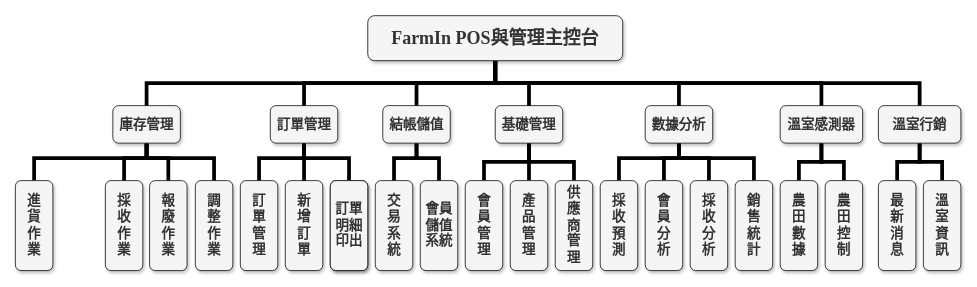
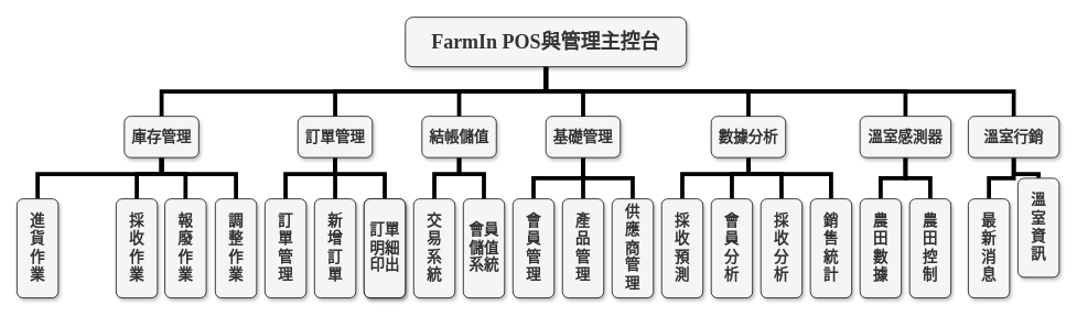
  <mxCell id="0" />
  <mxCell id="1" parent="0" />
  <mxCell id="2" value="訂單管理" style="whiteSpace=wrap;rounded=1;shadow=1;fontStyle=1;fontSize=18;fontFamily=Noto Sans TC;spacingTop=0;spacing=10;fillColor=#f5f5f5;strokeColor=#000000;fontColor=#333333;" parent="1" vertex="1"><mxGeometry x="320" y="240" width="50" height="120" as="geometry" /></mxCell>
  <mxCell id="3" value="會員儲值系統" style="whiteSpace=wrap;rounded=1;shadow=1;fontStyle=1;fontSize=18;fontFamily=Noto Sans TC;spacing=8;fillColor=#f5f5f5;strokeColor=#000000;fontColor=#333333;" parent="1" vertex="1"><mxGeometry x="560" y="240" width="50" height="120" as="geometry" /></mxCell>
  <mxCell id="4" style="edgeStyle=orthogonalEdgeStyle;rounded=0;orthogonalLoop=1;jettySize=auto;html=1;entryX=0.5;entryY=0;entryDx=0;entryDy=0;endArrow=none;endFill=0;strokeWidth=5;" parent="1" source="8" target="47" edge="1"><mxGeometry relative="1" as="geometry"><Array as="points"><mxPoint x="905" y="210" /><mxPoint x="825" y="210" /></Array></mxGeometry></mxCell>
  <mxCell id="5" style="edgeStyle=orthogonalEdgeStyle;rounded=0;orthogonalLoop=1;jettySize=auto;html=1;entryX=0.5;entryY=0;entryDx=0;entryDy=0;endArrow=none;endFill=0;strokeWidth=5;" parent="1" source="8" target="48" edge="1"><mxGeometry relative="1" as="geometry"><Array as="points"><mxPoint x="905" y="210" /><mxPoint x="885" y="210" /></Array></mxGeometry></mxCell>
  <mxCell id="6" style="edgeStyle=orthogonalEdgeStyle;rounded=0;orthogonalLoop=1;jettySize=auto;html=1;entryX=0.5;entryY=0;entryDx=0;entryDy=0;endArrow=none;endFill=0;strokeWidth=5;" parent="1" source="8" target="49" edge="1"><mxGeometry relative="1" as="geometry"><Array as="points"><mxPoint x="905" y="210" /><mxPoint x="945" y="210" /></Array></mxGeometry></mxCell>
  <mxCell id="7" style="edgeStyle=orthogonalEdgeStyle;rounded=0;orthogonalLoop=1;jettySize=auto;html=1;entryX=0.5;entryY=0;entryDx=0;entryDy=0;endArrow=none;endFill=0;strokeWidth=5;" parent="1" source="8" target="50" edge="1"><mxGeometry relative="1" as="geometry"><Array as="points"><mxPoint x="905" y="210" /><mxPoint x="1005" y="210" /></Array></mxGeometry></mxCell>
  <mxCell id="8" value="數據分析" style="whiteSpace=wrap;rounded=1;shadow=1;fontStyle=1;fontSize=18;fontFamily=Noto Sans TC;fillColor=#f5f5f5;strokeColor=#000000;fontColor=#333333;" parent="1" vertex="1"><mxGeometry x="860" y="140" width="90" height="50" as="geometry" /></mxCell>
  <mxCell id="9" value="調整作業" style="whiteSpace=wrap;rounded=1;shadow=1;fontStyle=1;fontSize=18;fontFamily=Noto Sans TC;spacing=10;fillColor=#f5f5f5;strokeColor=#000000;fontColor=#333333;" parent="1" vertex="1"><mxGeometry x="260" y="240" width="50" height="120" as="geometry" /></mxCell>
  <mxCell id="10" value="報廢作業" style="whiteSpace=wrap;rounded=1;shadow=1;fontStyle=1;fontSize=18;fontFamily=Noto Sans TC;spacing=10;fillColor=#f5f5f5;strokeColor=#000000;fontColor=#333333;" parent="1" vertex="1"><mxGeometry x="199" y="240" width="50" height="120" as="geometry" /></mxCell>
  <mxCell id="11" value="採收作業" style="whiteSpace=wrap;rounded=1;shadow=1;fontStyle=1;fontSize=18;fontFamily=Noto Sans TC;spacing=10;fillColor=#f5f5f5;strokeColor=#000000;fontColor=#333333;" parent="1" vertex="1"><mxGeometry x="140" y="240" width="50" height="120" as="geometry" /></mxCell>
  <mxCell id="12" value="交易系統" style="whiteSpace=wrap;rounded=1;shadow=1;fontStyle=1;fontSize=18;fontFamily=Noto Sans TC;spacing=10;fillColor=#f5f5f5;strokeColor=#000000;fontColor=#333333;" parent="1" vertex="1"><mxGeometry x="500" y="240" width="50" height="120" as="geometry" /></mxCell>
  <mxCell id="13" value="新增訂單" style="whiteSpace=wrap;rounded=1;shadow=1;fontStyle=1;fontSize=18;fontFamily=Noto Sans TC;spacing=10;fillColor=#f5f5f5;strokeColor=#000000;fontColor=#333333;" parent="1" vertex="1"><mxGeometry x="380" y="240" width="50" height="120" as="geometry" /></mxCell>
  <mxCell id="14" style="edgeStyle=orthogonalEdgeStyle;rounded=0;orthogonalLoop=1;jettySize=auto;html=1;entryX=0.5;entryY=0;entryDx=0;entryDy=0;strokeColor=#000000;endArrow=none;endFill=0;strokeWidth=5;" parent="1" source="17" target="41" edge="1"><mxGeometry relative="1" as="geometry" /></mxCell>
  <mxCell id="15" style="edgeStyle=orthogonalEdgeStyle;rounded=0;orthogonalLoop=1;jettySize=auto;html=1;entryX=0.5;entryY=0;entryDx=0;entryDy=0;endArrow=none;endFill=0;strokeColor=#000000;strokeWidth=5;" parent="1" source="17" target="42" edge="1"><mxGeometry relative="1" as="geometry" /></mxCell>
  <mxCell id="16" style="edgeStyle=orthogonalEdgeStyle;rounded=0;orthogonalLoop=1;jettySize=auto;html=1;entryX=0.5;entryY=0;entryDx=0;entryDy=0;endArrow=none;endFill=0;strokeColor=#000000;strokeWidth=5;" parent="1" source="17" target="43" edge="1"><mxGeometry relative="1" as="geometry" /></mxCell>
  <mxCell id="17" value="基礎管理" style="whiteSpace=wrap;rounded=1;shadow=1;fontStyle=1;fontSize=18;fontFamily=Noto Sans TC;fillColor=#f5f5f5;strokeColor=#000000;fontColor=#333333;" parent="1" vertex="1"><mxGeometry x="660" y="140" width="90" height="50" as="geometry" /></mxCell>
  <mxCell id="18" value="預訂單印出" style="whiteSpace=wrap;rounded=1;shadow=1;fontStyle=1;fontSize=18;fontFamily=Noto Sans TC;fillColor=#f5f5f5;strokeColor=#000000;fontColor=#333333;" parent="1" vertex="1"><mxGeometry x="440" y="240" width="50" height="120" as="geometry" /></mxCell>
  <mxCell id="19" style="edgeStyle=orthogonalEdgeStyle;rounded=0;orthogonalLoop=1;jettySize=auto;html=1;entryX=0.5;entryY=0;entryDx=0;entryDy=0;endArrow=none;endFill=0;fillColor=#f5f5f5;strokeColor=#000000;strokeWidth=5;" parent="1" source="26" target="31" edge="1"><mxGeometry relative="1" as="geometry"><Array as="points"><mxPoint x="660" y="110" /><mxPoint x="195" y="110" /></Array></mxGeometry></mxCell>
  <mxCell id="20" style="edgeStyle=orthogonalEdgeStyle;rounded=0;orthogonalLoop=1;jettySize=auto;html=1;entryX=0.5;entryY=0;entryDx=0;entryDy=0;endArrow=none;endFill=0;fillColor=#f5f5f5;strokeColor=#000000;strokeWidth=5;" parent="1" source="26" target="38" edge="1"><mxGeometry relative="1" as="geometry"><Array as="points"><mxPoint x="660" y="110" /><mxPoint x="405" y="110" /></Array></mxGeometry></mxCell>
  <mxCell id="21" style="edgeStyle=orthogonalEdgeStyle;rounded=0;orthogonalLoop=1;jettySize=auto;html=1;entryX=0.5;entryY=0;entryDx=0;entryDy=0;endArrow=none;endFill=0;fillColor=#f5f5f5;strokeColor=#000000;strokeWidth=5;" parent="1" source="26" target="34" edge="1"><mxGeometry relative="1" as="geometry" /></mxCell>
  <mxCell id="22" style="edgeStyle=orthogonalEdgeStyle;rounded=0;orthogonalLoop=1;jettySize=auto;html=1;entryX=0.5;entryY=0;entryDx=0;entryDy=0;endArrow=none;endFill=0;fillColor=#f5f5f5;strokeColor=#000000;strokeWidth=5;" parent="1" source="26" target="17" edge="1"><mxGeometry relative="1" as="geometry"><Array as="points"><mxPoint x="660" y="110" /><mxPoint x="705" y="110" /></Array></mxGeometry></mxCell>
  <mxCell id="23" style="edgeStyle=orthogonalEdgeStyle;rounded=0;orthogonalLoop=1;jettySize=auto;html=1;endArrow=none;endFill=0;fillColor=#f5f5f5;strokeColor=#000000;strokeWidth=5;entryX=0.5;entryY=0;entryDx=0;entryDy=0;" parent="1" source="26" target="8" edge="1"><mxGeometry relative="1" as="geometry"><Array as="points"><mxPoint x="660" y="110" /><mxPoint x="905" y="110" /></Array><mxPoint x="895" y="130" as="targetPoint" /></mxGeometry></mxCell>
  <mxCell id="24" style="edgeStyle=orthogonalEdgeStyle;rounded=0;orthogonalLoop=1;jettySize=auto;html=1;entryX=0.5;entryY=0;entryDx=0;entryDy=0;endArrow=none;endFill=0;strokeWidth=5;" parent="1" source="26" target="46" edge="1"><mxGeometry relative="1" as="geometry"><Array as="points"><mxPoint x="660" y="110" /><mxPoint x="1095" y="110" /></Array></mxGeometry></mxCell>
  <mxCell id="25" style="edgeStyle=orthogonalEdgeStyle;rounded=0;orthogonalLoop=1;jettySize=auto;html=1;entryX=0.5;entryY=0;entryDx=0;entryDy=0;strokeWidth=5;endArrow=none;endFill=0;" edge="1" parent="1" source="26" target="55"><mxGeometry relative="1" as="geometry"><Array as="points"><mxPoint x="660" y="110" /><mxPoint x="1226" y="110" /></Array></mxGeometry></mxCell>
  <mxCell id="26" value="FarmIn POS與管理主控台" style="whiteSpace=wrap;rounded=1;shadow=1;fontStyle=1;fontSize=24;fontFamily=Noto Sans TC;fillColor=#f5f5f5;strokeColor=#000000;fontColor=#333333;" parent="1" vertex="1"><mxGeometry x="490" y="20" width="340" height="60" as="geometry" /></mxCell>
  <mxCell id="27" style="edgeStyle=orthogonalEdgeStyle;rounded=0;orthogonalLoop=1;jettySize=auto;html=1;entryX=0.5;entryY=0;entryDx=0;entryDy=0;endArrow=none;endFill=0;fillColor=#f5f5f5;strokeColor=#000000;strokeWidth=5;" parent="1" source="31" target="40" edge="1"><mxGeometry relative="1" as="geometry"><mxPoint x="105" y="240" as="targetPoint" /><Array as="points"><mxPoint x="195" y="210" /><mxPoint x="45" y="210" /></Array></mxGeometry></mxCell>
  <mxCell id="28" style="edgeStyle=orthogonalEdgeStyle;rounded=0;orthogonalLoop=1;jettySize=auto;html=1;entryX=0.5;entryY=0;entryDx=0;entryDy=0;endArrow=none;endFill=0;fillColor=#f5f5f5;strokeColor=#000000;strokeWidth=5;" parent="1" source="31" target="11" edge="1"><mxGeometry relative="1" as="geometry"><Array as="points"><mxPoint x="195" y="210" /><mxPoint x="165" y="210" /></Array></mxGeometry></mxCell>
  <mxCell id="29" style="edgeStyle=orthogonalEdgeStyle;rounded=0;orthogonalLoop=1;jettySize=auto;html=1;entryX=0.5;entryY=0;entryDx=0;entryDy=0;exitX=0.5;exitY=1;exitDx=0;exitDy=0;endArrow=none;endFill=0;fillColor=#f5f5f5;strokeColor=#000000;strokeWidth=5;" parent="1" source="31" target="10" edge="1"><mxGeometry relative="1" as="geometry"><mxPoint x="180" y="200" as="sourcePoint" /><Array as="points"><mxPoint x="195" y="210" /><mxPoint x="224" y="210" /></Array></mxGeometry></mxCell>
  <mxCell id="30" style="edgeStyle=orthogonalEdgeStyle;rounded=0;orthogonalLoop=1;jettySize=auto;html=1;entryX=0.5;entryY=0;entryDx=0;entryDy=0;endArrow=none;endFill=0;fillColor=#f5f5f5;strokeColor=#000000;strokeWidth=5;" parent="1" source="31" target="9" edge="1"><mxGeometry relative="1" as="geometry"><Array as="points"><mxPoint x="195" y="210" /><mxPoint x="285" y="210" /></Array></mxGeometry></mxCell>
  <mxCell id="31" value="庫存管理" style="whiteSpace=wrap;rounded=1;fillColor=#f5f5f5;strokeColor=#000000;shadow=1;fontStyle=1;fontSize=18;fontFamily=Noto Sans TC;fontColor=#333333;" parent="1" vertex="1"><mxGeometry x="150" y="140" width="90" height="50" as="geometry" /></mxCell>
  <mxCell id="32" style="edgeStyle=orthogonalEdgeStyle;rounded=0;orthogonalLoop=1;jettySize=auto;html=1;entryX=0.5;entryY=0;entryDx=0;entryDy=0;endArrow=none;endFill=0;fillColor=#f5f5f5;strokeColor=#000000;strokeWidth=5;" parent="1" source="34" target="12" edge="1"><mxGeometry relative="1" as="geometry"><Array as="points"><mxPoint x="555" y="210" /><mxPoint x="525" y="210" /></Array></mxGeometry></mxCell>
  <mxCell id="33" style="edgeStyle=orthogonalEdgeStyle;rounded=0;orthogonalLoop=1;jettySize=auto;html=1;entryX=0.5;entryY=0;entryDx=0;entryDy=0;endArrow=none;endFill=0;fillColor=#f5f5f5;strokeColor=#000000;strokeWidth=5;" parent="1" source="34" target="3" edge="1"><mxGeometry relative="1" as="geometry"><Array as="points"><mxPoint x="555" y="210" /><mxPoint x="585" y="210" /></Array></mxGeometry></mxCell>
  <mxCell id="34" value="結帳儲值" style="whiteSpace=wrap;rounded=1;fillColor=#f5f5f5;strokeColor=#000000;shadow=1;fontStyle=1;fontSize=18;fontFamily=Noto Sans TC;fontColor=#333333;" parent="1" vertex="1"><mxGeometry x="510" y="140" width="90" height="50" as="geometry" /></mxCell>
  <mxCell id="35" style="edgeStyle=orthogonalEdgeStyle;rounded=0;orthogonalLoop=1;jettySize=auto;html=1;entryX=0.5;entryY=0;entryDx=0;entryDy=0;endArrow=none;endFill=0;fillColor=#f5f5f5;strokeColor=#000000;strokeWidth=5;" parent="1" source="38" target="2" edge="1"><mxGeometry relative="1" as="geometry"><Array as="points"><mxPoint x="405" y="210" /><mxPoint x="345" y="210" /></Array></mxGeometry></mxCell>
  <mxCell id="36" style="edgeStyle=orthogonalEdgeStyle;rounded=0;orthogonalLoop=1;jettySize=auto;html=1;entryX=0.5;entryY=0;entryDx=0;entryDy=0;endArrow=none;endFill=0;fillColor=#f5f5f5;strokeColor=#000000;strokeWidth=5;" parent="1" source="38" target="13" edge="1"><mxGeometry relative="1" as="geometry"><Array as="points"><mxPoint x="405" y="200" /><mxPoint x="405" y="200" /></Array></mxGeometry></mxCell>
  <mxCell id="37" style="edgeStyle=orthogonalEdgeStyle;rounded=0;orthogonalLoop=1;jettySize=auto;html=1;entryX=0.5;entryY=0;entryDx=0;entryDy=0;endArrow=none;endFill=0;fillColor=#f5f5f5;strokeColor=#000000;strokeWidth=5;" parent="1" source="38" target="18" edge="1"><mxGeometry relative="1" as="geometry"><Array as="points"><mxPoint x="405" y="210" /><mxPoint x="465" y="210" /></Array></mxGeometry></mxCell>
  <mxCell id="38" value="訂單管理" style="whiteSpace=wrap;rounded=1;fillColor=#f5f5f5;strokeColor=#000000;shadow=1;fontStyle=1;fontSize=18;fontFamily=Noto Sans TC;fontColor=#333333;" parent="1" vertex="1"><mxGeometry x="360" y="140" width="90" height="50" as="geometry" /></mxCell>
  <mxCell id="39" value="訂單明細印出" style="whiteSpace=wrap;rounded=1;shadow=1;fontStyle=1;fontSize=18;fontFamily=Noto Sans TC;spacing=8;fillColor=#f5f5f5;strokeColor=#000000;fontColor=#333333;" parent="1" vertex="1"><mxGeometry x="440" y="240" width="50" height="120" as="geometry" /></mxCell>
  <mxCell id="40" value="進貨作業" style="whiteSpace=wrap;rounded=1;shadow=1;fontStyle=1;fontSize=18;fontFamily=Noto Sans TC;spacing=10;fillColor=#f5f5f5;strokeColor=#000000;fontColor=#333333;" parent="1" vertex="1"><mxGeometry x="20" y="240" width="50" height="120" as="geometry" /></mxCell>
  <mxCell id="41" value="會員管理" style="whiteSpace=wrap;rounded=1;shadow=1;fontStyle=1;fontSize=18;fontFamily=Noto Sans TC;spacing=10;fillColor=#f5f5f5;strokeColor=#000000;fontColor=#333333;" parent="1" vertex="1"><mxGeometry x="620" y="240" width="50" height="120" as="geometry" /></mxCell>
  <mxCell id="42" value="產品管理" style="whiteSpace=wrap;rounded=1;shadow=1;fontStyle=1;fontSize=18;fontFamily=Noto Sans TC;spacing=10;fillColor=#f5f5f5;strokeColor=#000000;fontColor=#333333;" parent="1" vertex="1"><mxGeometry x="680" y="240" width="50" height="120" as="geometry" /></mxCell>
  <mxCell id="43" value="供應商管理" style="whiteSpace=wrap;rounded=1;shadow=1;fontStyle=1;fontSize=18;fontFamily=Noto Sans TC;spacing=10;fillColor=#f5f5f5;strokeColor=#000000;fontColor=#333333;" parent="1" vertex="1"><mxGeometry x="740" y="240" width="50" height="120" as="geometry" /></mxCell>
  <mxCell id="44" style="edgeStyle=orthogonalEdgeStyle;rounded=0;orthogonalLoop=1;jettySize=auto;html=1;entryX=0.5;entryY=0;entryDx=0;entryDy=0;endArrow=none;endFill=0;strokeWidth=5;" parent="1" source="46" target="51" edge="1"><mxGeometry relative="1" as="geometry"><Array as="points"><mxPoint x="1095" y="215" /><mxPoint x="1065" y="215" /></Array></mxGeometry></mxCell>
  <mxCell id="45" style="edgeStyle=orthogonalEdgeStyle;rounded=0;orthogonalLoop=1;jettySize=auto;html=1;entryX=0.5;entryY=0;entryDx=0;entryDy=0;endArrow=none;endFill=0;strokeWidth=5;" parent="1" source="46" target="52" edge="1"><mxGeometry relative="1" as="geometry" /></mxCell>
  <mxCell id="46" value="溫室感測器" style="whiteSpace=wrap;rounded=1;shadow=1;fontStyle=1;fontSize=18;fontFamily=Noto Sans TC;fillColor=#f5f5f5;strokeColor=#000000;fontColor=#333333;" parent="1" vertex="1"><mxGeometry x="1040" y="140" width="110" height="50" as="geometry" /></mxCell>
  <mxCell id="47" value="採收預測" style="whiteSpace=wrap;rounded=1;shadow=1;fontStyle=1;fontSize=18;fontFamily=Noto Sans TC;spacing=10;fillColor=#f5f5f5;strokeColor=#000000;fontColor=#333333;" parent="1" vertex="1"><mxGeometry x="800" y="240" width="50" height="120" as="geometry" /></mxCell>
  <mxCell id="48" value="會員分析" style="whiteSpace=wrap;rounded=1;shadow=1;fontStyle=1;fontSize=18;fontFamily=Noto Sans TC;spacing=10;fillColor=#f5f5f5;strokeColor=#000000;fontColor=#333333;" parent="1" vertex="1"><mxGeometry x="860" y="240" width="50" height="120" as="geometry" /></mxCell>
  <mxCell id="49" value="採收分析" style="whiteSpace=wrap;rounded=1;shadow=1;fontStyle=1;fontSize=18;fontFamily=Noto Sans TC;spacing=10;fillColor=#f5f5f5;strokeColor=#000000;fontColor=#333333;" parent="1" vertex="1"><mxGeometry x="920" y="240" width="50" height="120" as="geometry" /></mxCell>
  <mxCell id="50" value="銷售統計" style="whiteSpace=wrap;rounded=1;shadow=1;fontStyle=1;fontSize=18;fontFamily=Noto Sans TC;spacing=10;fillColor=#f5f5f5;strokeColor=#000000;fontColor=#333333;" parent="1" vertex="1"><mxGeometry x="980" y="240" width="50" height="120" as="geometry" /></mxCell>
  <mxCell id="51" value="農田數據" style="whiteSpace=wrap;rounded=1;shadow=1;fontStyle=1;fontSize=18;fontFamily=Noto Sans TC;spacing=10;fillColor=#f5f5f5;strokeColor=#000000;fontColor=#333333;" parent="1" vertex="1"><mxGeometry x="1040" y="240" width="50" height="120" as="geometry" /></mxCell>
  <mxCell id="52" value="農田控制" style="whiteSpace=wrap;rounded=1;shadow=1;fontStyle=1;fontSize=18;fontFamily=Noto Sans TC;spacing=10;fillColor=#f5f5f5;strokeColor=#000000;fontColor=#333333;" parent="1" vertex="1"><mxGeometry x="1100" y="240" width="50" height="120" as="geometry" /></mxCell>
  <mxCell id="53" style="edgeStyle=orthogonalEdgeStyle;rounded=0;orthogonalLoop=1;jettySize=auto;html=1;entryX=0.5;entryY=0;entryDx=0;entryDy=0;endArrow=none;endFill=0;strokeWidth=5;" edge="1" parent="1" source="55" target="56"><mxGeometry relative="1" as="geometry" /></mxCell>
  <mxCell id="54" style="edgeStyle=orthogonalEdgeStyle;rounded=0;orthogonalLoop=1;jettySize=auto;html=1;entryX=0.5;entryY=0;entryDx=0;entryDy=0;endArrow=none;endFill=0;strokeWidth=5;" edge="1" parent="1" source="55" target="57"><mxGeometry relative="1" as="geometry" /></mxCell>
  <mxCell id="55" value="溫室行銷" style="whiteSpace=wrap;rounded=1;shadow=1;fontStyle=1;fontSize=18;fontFamily=Noto Sans TC;fillColor=#f5f5f5;strokeColor=#000000;fontColor=#333333;" vertex="1" parent="1"><mxGeometry x="1171" y="140" width="110" height="50" as="geometry" /></mxCell>
  <mxCell id="56" value="最新消息" style="whiteSpace=wrap;rounded=1;shadow=1;fontStyle=1;fontSize=18;fontFamily=Noto Sans TC;spacing=10;fillColor=#f5f5f5;strokeColor=#000000;fontColor=#333333;" vertex="1" parent="1"><mxGeometry x="1171" y="240" width="50" height="120" as="geometry" /></mxCell>
- <mxCell id="57" value="溫室資訊" style="whiteSpace=wrap;rounded=1;shadow=1;fontStyle=1;fontSize=18;fontFamily=Noto Sans TC;spacing=10;fillColor=#f5f5f5;strokeColor=#000000;fontColor=#333333;" vertex="1" parent="1"><mxGeometry x="1231" y="240" width="50" height="120" as="geometry" /></mxCell>
+ <mxCell id="57" value="溫室資訊" style="whiteSpace=wrap;rounded=1;shadow=1;fontStyle=1;fontSize=18;fontFamily=Noto Sans TC;spacing=10;fillColor=#f5f5f5;strokeColor=#000000;fontColor=#333333;" vertex="1" parent="1"><mxGeometry x="1231" y="215" width="50" height="120" as="geometry" /></mxCell>
